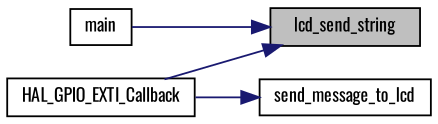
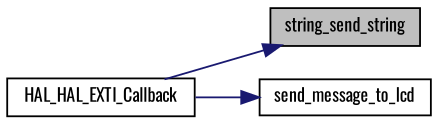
  digraph {
    fontname=Oswald
    rankdir=RL
    node [color=black fillcolor=white fontname=Oswald fontsize=10 shape=record style=filled]
    edge [color=midnightblue dir=back fontname=Oswald fontsize=10 labelfontname=Helvetica labelfontsize=10 style=solid]
-   n1 [fillcolor=grey75 fontcolor=black height=0.2 label=lcd_send_string width=0.4]
-   n2 [height=0.2 label=main width=0.4]
-   n3 [height=0.2 label=HAL_GPIO_EXTI_Callback width=0.4]
+   n1 [fillcolor=grey75 fontcolor=black height=0.2 label=string_send_string width=0.4]
+   n3 [height=0.2 label=HAL_HAL_EXTI_Callback width=0.4]
    n4 [height=0.2 label=send_message_to_lcd width=0.4]
-   n1 -> n2
    n1 -> n3
    n4 -> n3
  }
